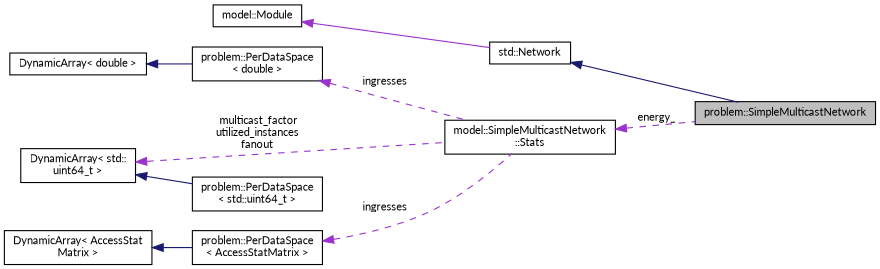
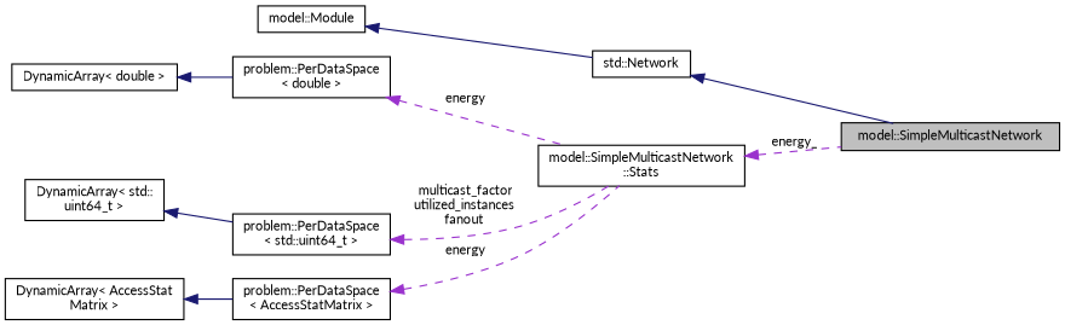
  digraph {
    fontname=Lato
    rankdir=LR
    node [color=black fillcolor=white fontname=Lato fontsize=10 shape=record style=filled]
    edge [color=midnightblue dir=back fontname=Lato fontsize=10 labelfontname=Helvetica labelfontsize=10 style=solid]
-   n1 [fillcolor=grey75 fontcolor=black height=0.2 label="problem::SimpleMulticastNetwork" width=0.4]
+   n1 [fillcolor=grey75 fontcolor=black height=0.2 label="model::SimpleMulticastNetwork" width=0.4]
    n2 [height=0.2 label="std::Network" width=0.4]
    n3 [height=0.2 label="model::Module" width=0.4]
    n4 [height=0.2 label="model::SimpleMulticastNetwork\l::Stats" width=0.4]
    n5 [height=0.2 label="problem::PerDataSpace\l\< double \>" width=0.4]
    n6 [height=0.2 label="DynamicArray\< double \>" width=0.4]
    n7 [height=0.2 label="problem::PerDataSpace\l\< std::uint64_t \>" width=0.4]
    n8 [height=0.2 label="DynamicArray\< std::\luint64_t \>" width=0.4]
    n9 [height=0.2 label="problem::PerDataSpace\l\< AccessStatMatrix \>" width=0.4]
    n10 [height=0.2 label="DynamicArray\< AccessStat\lMatrix \>" width=0.4]
    n2 -> n1
-   n3 -> n2 [color=darkorchid3]
+   n3 -> n2
    n4 -> n1 [color=darkorchid3 label=" energy_" style=dashed]
-   n5 -> n4 [color=darkorchid3 label=" ingresses" style=dashed]
+   n5 -> n4 [color=darkorchid3 label=" energy" style=dashed]
    n6 -> n5
-   n8 -> n4 [color=darkorchid3 label=" multicast_factor\nutilized_instances\nfanout" style=dashed]
+   n7 -> n4 [color=darkorchid3 label=" multicast_factor\nutilized_instances\nfanout" style=dashed]
    n8 -> n7
-   n9 -> n4 [color=darkorchid3 label=" ingresses" style=dashed]
+   n9 -> n4 [color=darkorchid3 label=" energy" style=dashed]
    n10 -> n9
  }
